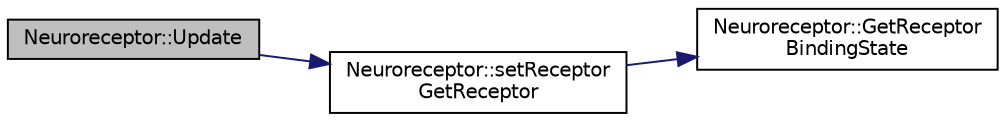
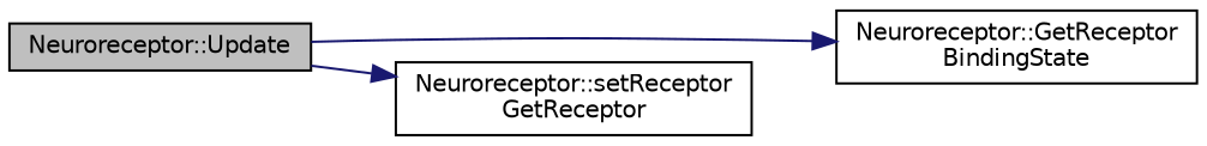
  digraph {
    rankdir=LR
    node [color=black fillcolor=white fontname=Helvetica fontsize=10 shape=record style=filled]
    edge [color=midnightblue fontname=Helvetica fontsize=10 labelfontname=Helvetica labelfontsize=10 style=solid]
    n1 [fillcolor=grey75 fontcolor=black height=0.2 label="Neuroreceptor::Update" width=0.4]
    n2 [height=0.2 label="Neuroreceptor::GetReceptor\lBindingState" width=0.4]
    n3 [height=0.2 label="Neuroreceptor::setReceptor\lGetReceptor" width=0.4]
-   n3 -> n2
+   n1 -> n2
    n1 -> n3
  }
